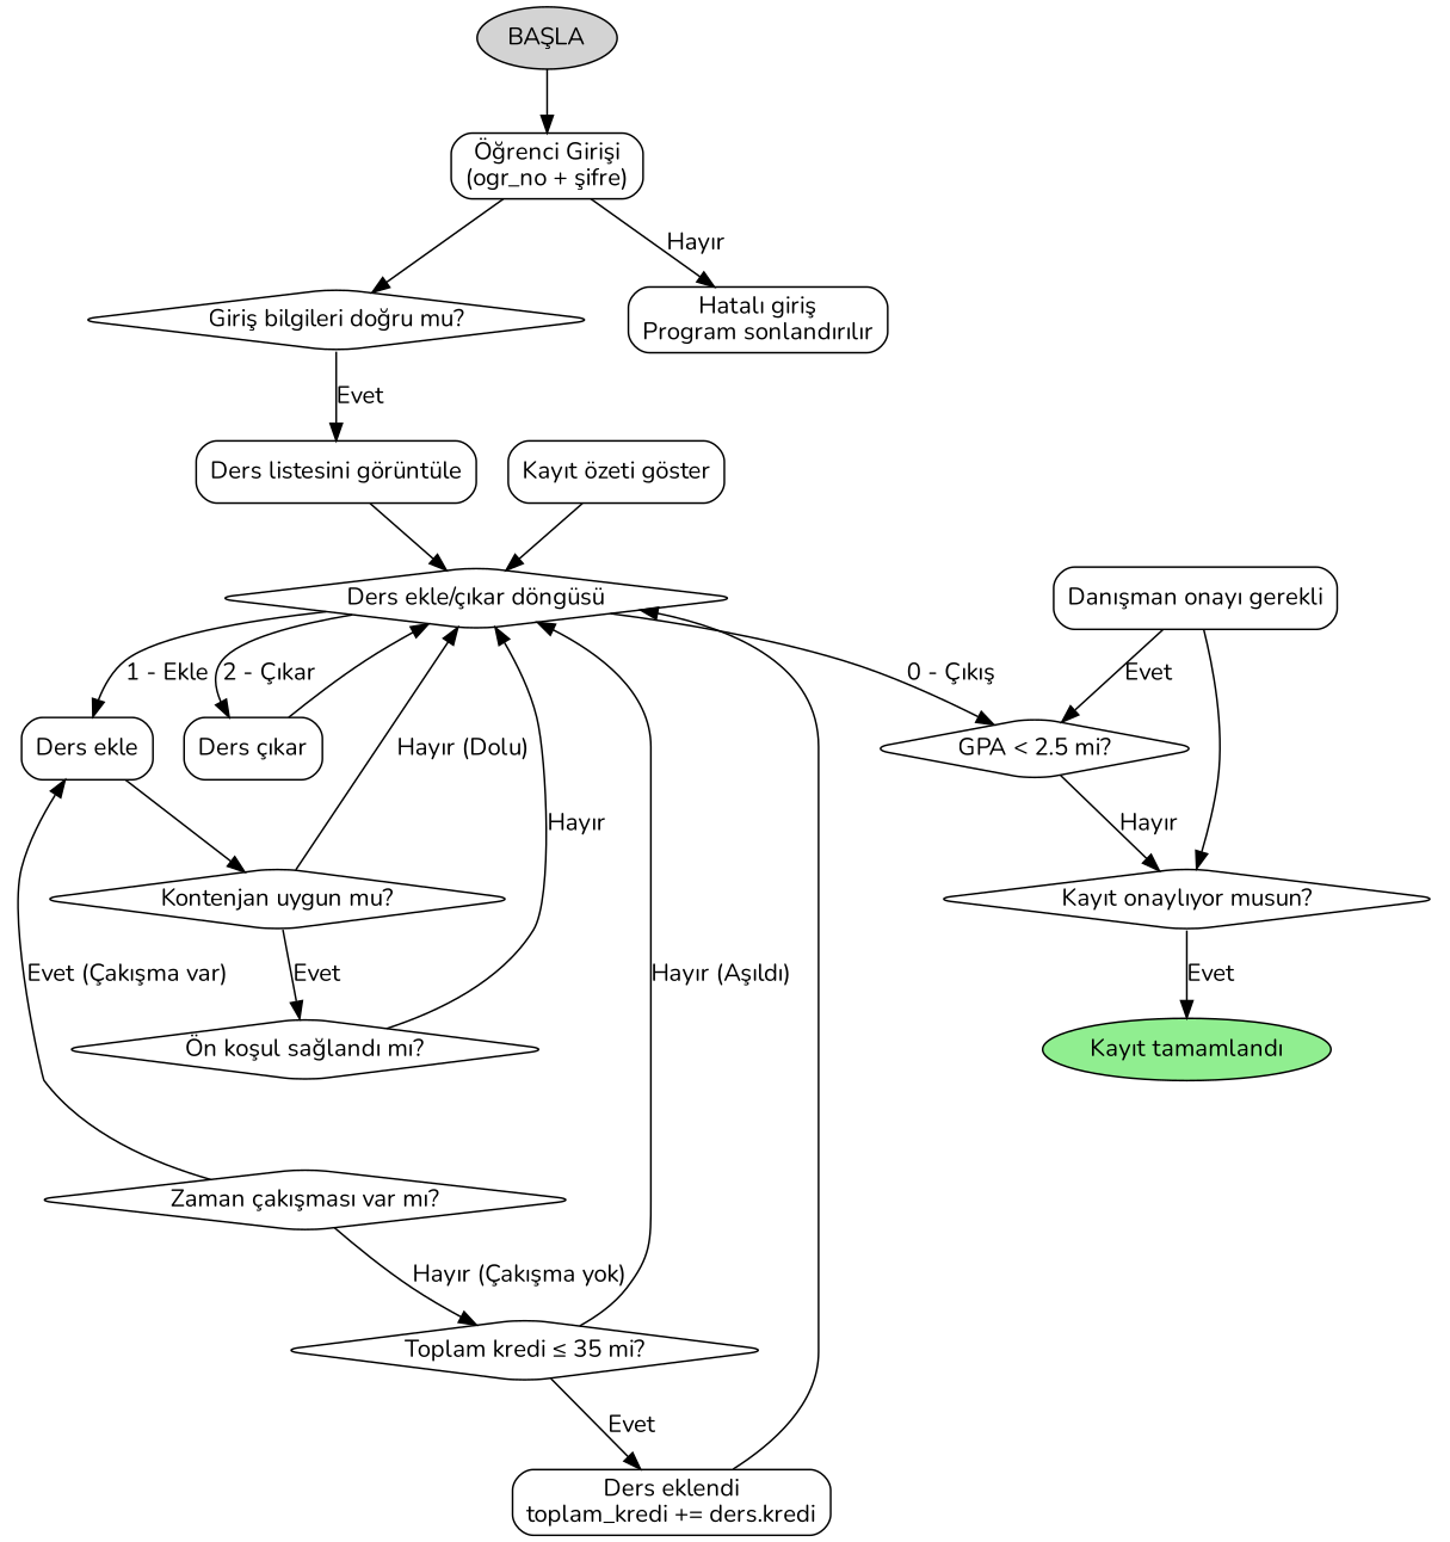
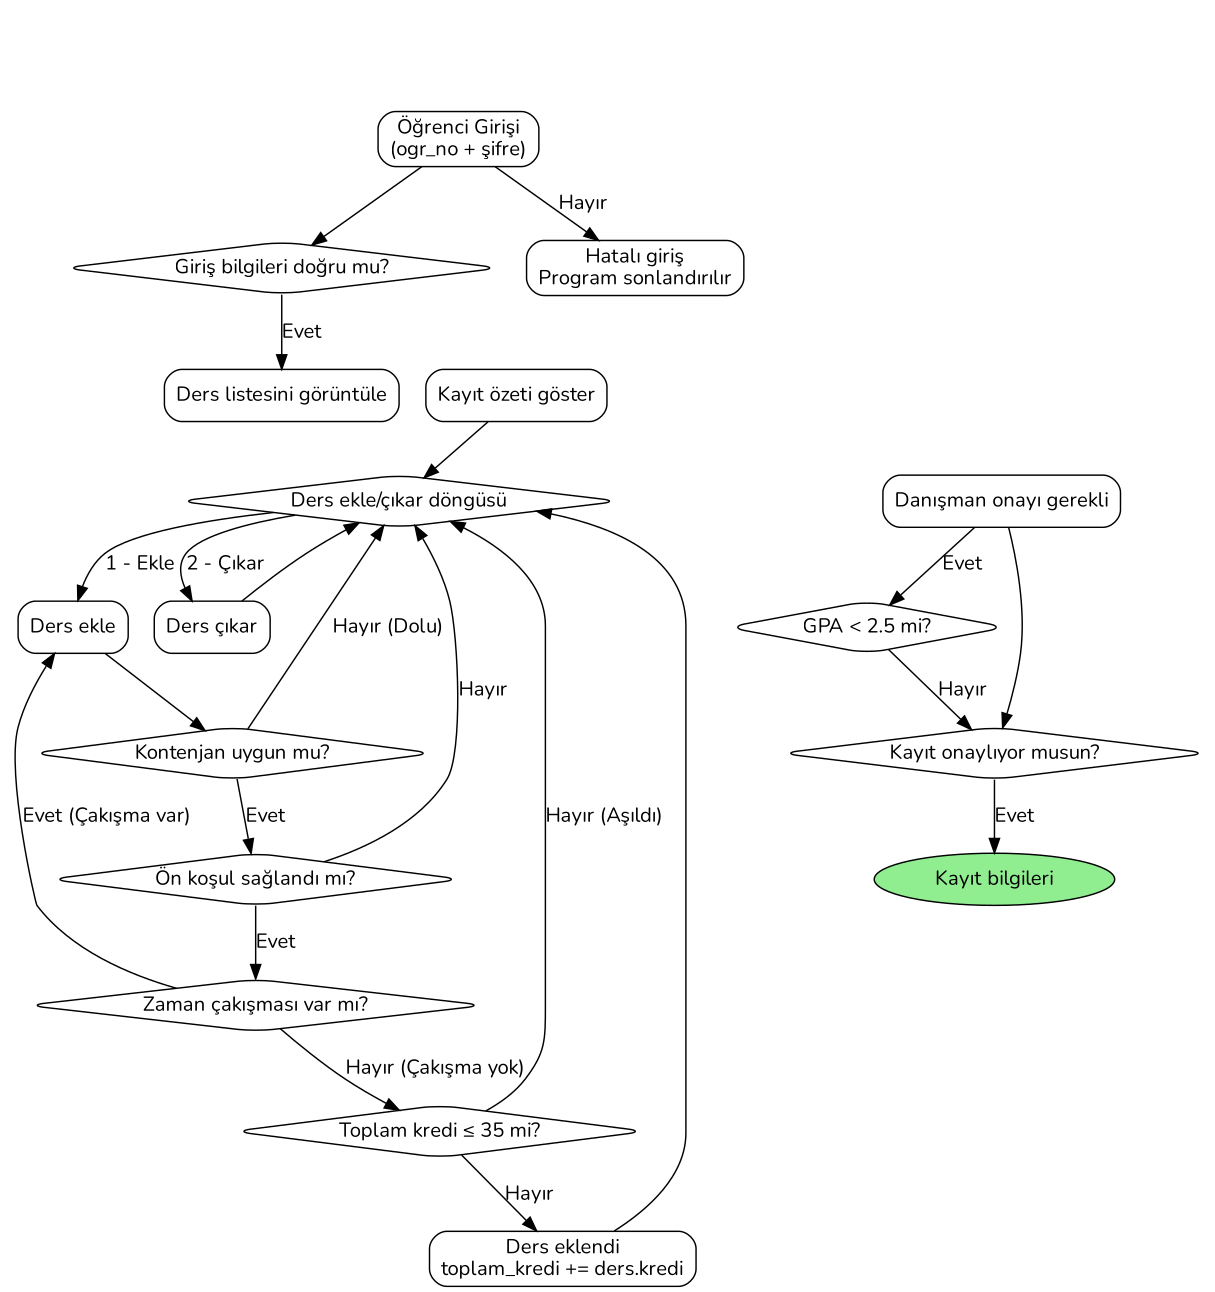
  digraph {
    fontname=Nunito
    rankdir=TB
    node [fontname=Nunito shape=rectangle style=rounded]
    edge [fontname=Nunito]
-   n1 [fillcolor=lightgray label="BAŞLA" shape=ellipse style=filled]
    n2 [label="Öğrenci Girişi\n(ogr_no + şifre)"]
    n3 [label="Giriş bilgileri doğru mu?" shape=diamond]
    n4 [label="Hatalı giriş\nProgram sonlandırılır"]
    n5 [label="Ders listesini görüntüle"]
    n6 [label="Ders ekle/çıkar döngüsü" shape=diamond]
    n7 [label="Ders ekle"]
    n8 [label="Ders çıkar"]
    n9 [label="GPA < 2.5 mi?" shape=diamond]
    n10 [label="Kontenjan uygun mu?" shape=diamond]
    n11 [label="Kayıt özeti göster"]
    n12 [label="Kayıt onaylıyor musun?" shape=diamond]
    n13 [label="Ön koşul sağlandı mı?" shape=diamond]
    n14 [label="Zaman çakışması var mı?" shape=diamond]
    n15 [label="Toplam kredi ≤ 35 mi?" shape=diamond]
    n16 [label="Ders eklendi\ntoplam_kredi += ders.kredi"]
    n17 [label="Danışman onayı gerekli"]
-   n18 [fillcolor=lightgreen label="Kayıt tamamlandı" shape=ellipse style=filled]
-   n1 -> n2
+   n18 [fillcolor=lightgreen label="Kayıt bilgileri" shape=ellipse style=filled]
    n2 -> n3
    n2 -> n4 [label="Hayır"]
    n3 -> n5 [label=Evet]
-   n5 -> n6
    n6 -> n7 [label="1 - Ekle"]
    n6 -> n8 [label="2 - Çıkar"]
-   n6 -> n9 [label="0 - Çıkış"]
    n7 -> n10
    n8 -> n6
    n9 -> n12 [label="Hayır"]
    n10 -> n6 [label="Hayır (Dolu)"]
    n10 -> n13 [label=Evet]
    n11 -> n6
    n12 -> n18 [label=Evet]
    n13 -> n6 [label="Hayır"]
+   n13 -> n14 [label=Evet]
    n14 -> n7 [label="Evet (Çakışma var)"]
    n14 -> n15 [label="Hayır (Çakışma yok)"]
    n15 -> n6 [label="Hayır (Aşıldı)"]
-   n15 -> n16 [label=Evet]
+   n15 -> n16 [label="Hayır"]
    n16 -> n6
    n17 -> n9 [label=Evet]
    n17 -> n12
  }
